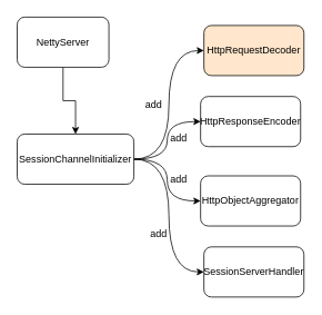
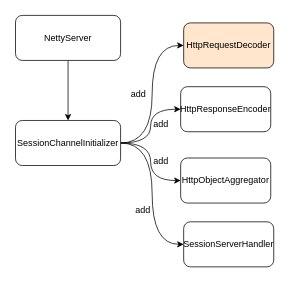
  <mxCell id="0" />
  <mxCell id="1" parent="0" />
  <mxCell id="2" style="edgeStyle=orthogonalEdgeStyle;rounded=0;orthogonalLoop=1;jettySize=auto;html=1;exitX=0.5;exitY=1;exitDx=0;exitDy=0;entryX=0.5;entryY=0;entryDx=0;entryDy=0;" edge="1" parent="1" source="3" target="8"><mxGeometry relative="1" as="geometry" /></mxCell>
- <mxCell id="3" value="NettyServer" style="rounded=1;whiteSpace=wrap;html=1;" vertex="1" parent="1"><mxGeometry x="20" y="20" width="110" height="60" as="geometry" /></mxCell>
+ <mxCell id="3" value="NettyServer" style="rounded=1;whiteSpace=wrap;html=1;" vertex="1" parent="1"><mxGeometry x="20" y="20" width="140" height="60" as="geometry" /></mxCell>
  <mxCell id="4" style="edgeStyle=orthogonalEdgeStyle;rounded=0;orthogonalLoop=1;jettySize=auto;html=1;exitX=1;exitY=0.5;exitDx=0;exitDy=0;entryX=0;entryY=0.5;entryDx=0;entryDy=0;curved=1;" edge="1" parent="1" source="8" target="9"><mxGeometry relative="1" as="geometry" /></mxCell>
  <mxCell id="5" style="edgeStyle=orthogonalEdgeStyle;curved=1;rounded=0;orthogonalLoop=1;jettySize=auto;html=1;exitX=1;exitY=0.5;exitDx=0;exitDy=0;entryX=0;entryY=0.5;entryDx=0;entryDy=0;" edge="1" parent="1" source="8" target="10"><mxGeometry relative="1" as="geometry" /></mxCell>
  <mxCell id="6" style="edgeStyle=orthogonalEdgeStyle;curved=1;rounded=0;orthogonalLoop=1;jettySize=auto;html=1;exitX=1;exitY=0.5;exitDx=0;exitDy=0;entryX=0;entryY=0.5;entryDx=0;entryDy=0;" edge="1" parent="1" source="8" target="11"><mxGeometry relative="1" as="geometry" /></mxCell>
  <mxCell id="7" style="edgeStyle=orthogonalEdgeStyle;curved=1;rounded=0;orthogonalLoop=1;jettySize=auto;html=1;exitX=1;exitY=0.5;exitDx=0;exitDy=0;entryX=0;entryY=0.5;entryDx=0;entryDy=0;" edge="1" parent="1" source="8" target="15"><mxGeometry relative="1" as="geometry" /></mxCell>
  <mxCell id="8" value="SessionChannelInitializer" style="rounded=1;whiteSpace=wrap;html=1;" vertex="1" parent="1"><mxGeometry x="20" y="160" width="140" height="60" as="geometry" /></mxCell>
  <mxCell id="9" value="HttpRequestDecoder" style="rounded=1;whiteSpace=wrap;html=1;fillColor=#ffe6cc;" vertex="1" parent="1"><mxGeometry x="244" y="30" width="120" height="60" as="geometry" /></mxCell>
  <mxCell id="10" value="HttpResponseEncoder" style="rounded=1;whiteSpace=wrap;html=1;" vertex="1" parent="1"><mxGeometry x="240" y="115" width="120" height="60" as="geometry" /></mxCell>
  <mxCell id="11" value="HttpObjectAggregator" style="rounded=1;whiteSpace=wrap;html=1;" vertex="1" parent="1"><mxGeometry x="240" y="210" width="120" height="60" as="geometry" /></mxCell>
  <mxCell id="12" value="add" style="text;html=1;strokeColor=none;fillColor=none;align=center;verticalAlign=middle;whiteSpace=wrap;rounded=0;" vertex="1" parent="1"><mxGeometry x="154" y="110" width="60" height="30" as="geometry" /></mxCell>
  <mxCell id="13" value="add" style="text;html=1;strokeColor=none;fillColor=none;align=center;verticalAlign=middle;whiteSpace=wrap;rounded=0;" vertex="1" parent="1"><mxGeometry x="184" y="150" width="60" height="30" as="geometry" /></mxCell>
  <mxCell id="14" value="add" style="text;html=1;strokeColor=none;fillColor=none;align=center;verticalAlign=middle;whiteSpace=wrap;rounded=0;" vertex="1" parent="1"><mxGeometry x="160" y="265" width="60" height="30" as="geometry" /></mxCell>
  <mxCell id="15" value="SessionServerHandler" style="rounded=1;whiteSpace=wrap;html=1;" vertex="1" parent="1"><mxGeometry x="244" y="295" width="120" height="60" as="geometry" /></mxCell>
  <mxCell id="16" value="add" style="text;html=1;strokeColor=none;fillColor=none;align=center;verticalAlign=middle;whiteSpace=wrap;rounded=0;" vertex="1" parent="1"><mxGeometry x="184" y="200" width="60" height="30" as="geometry" /></mxCell>
